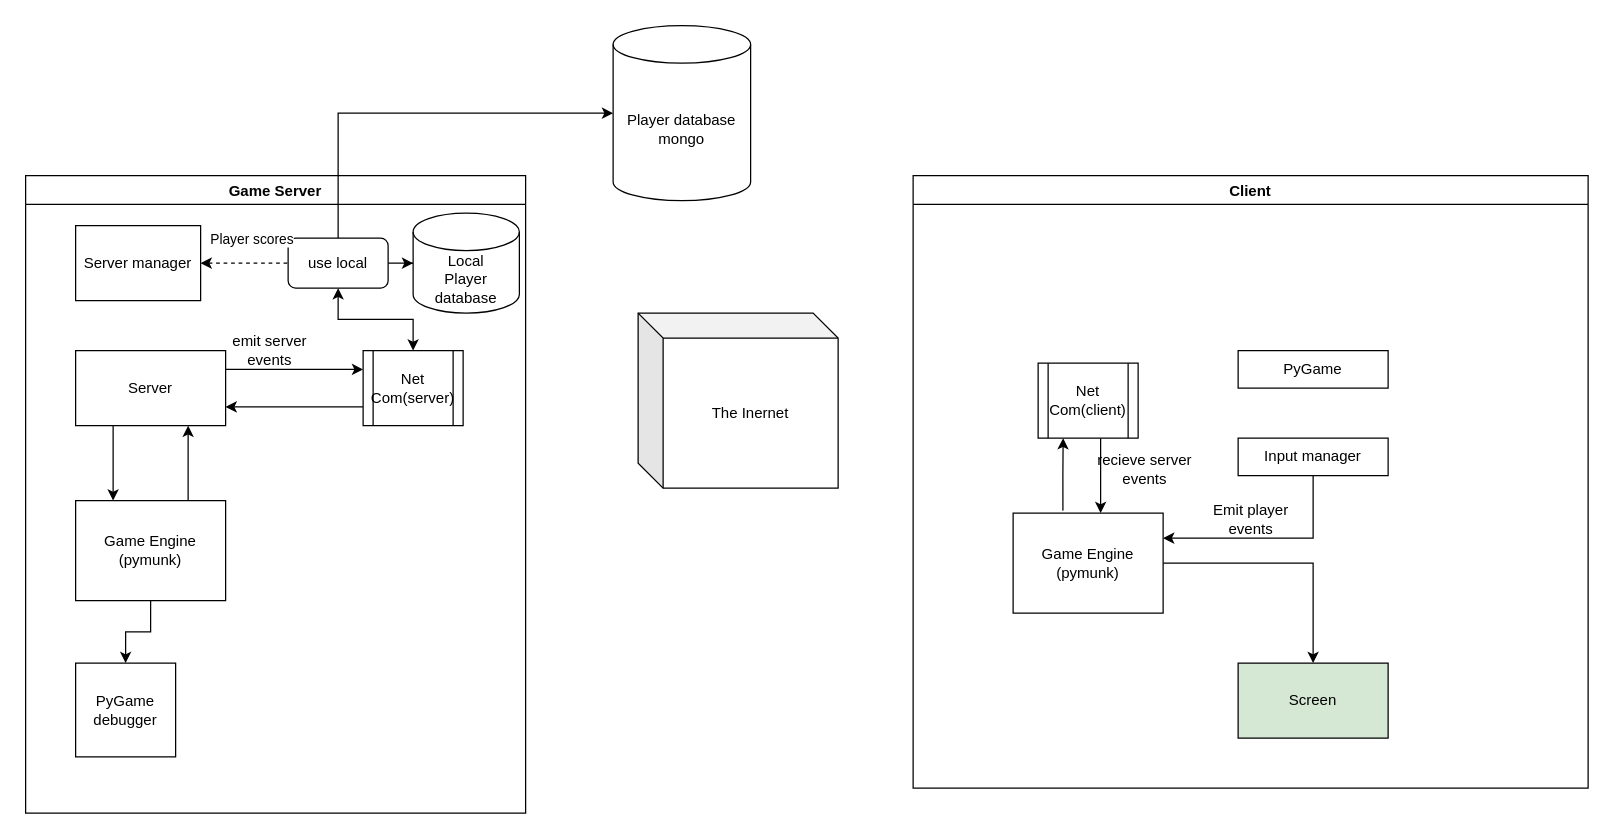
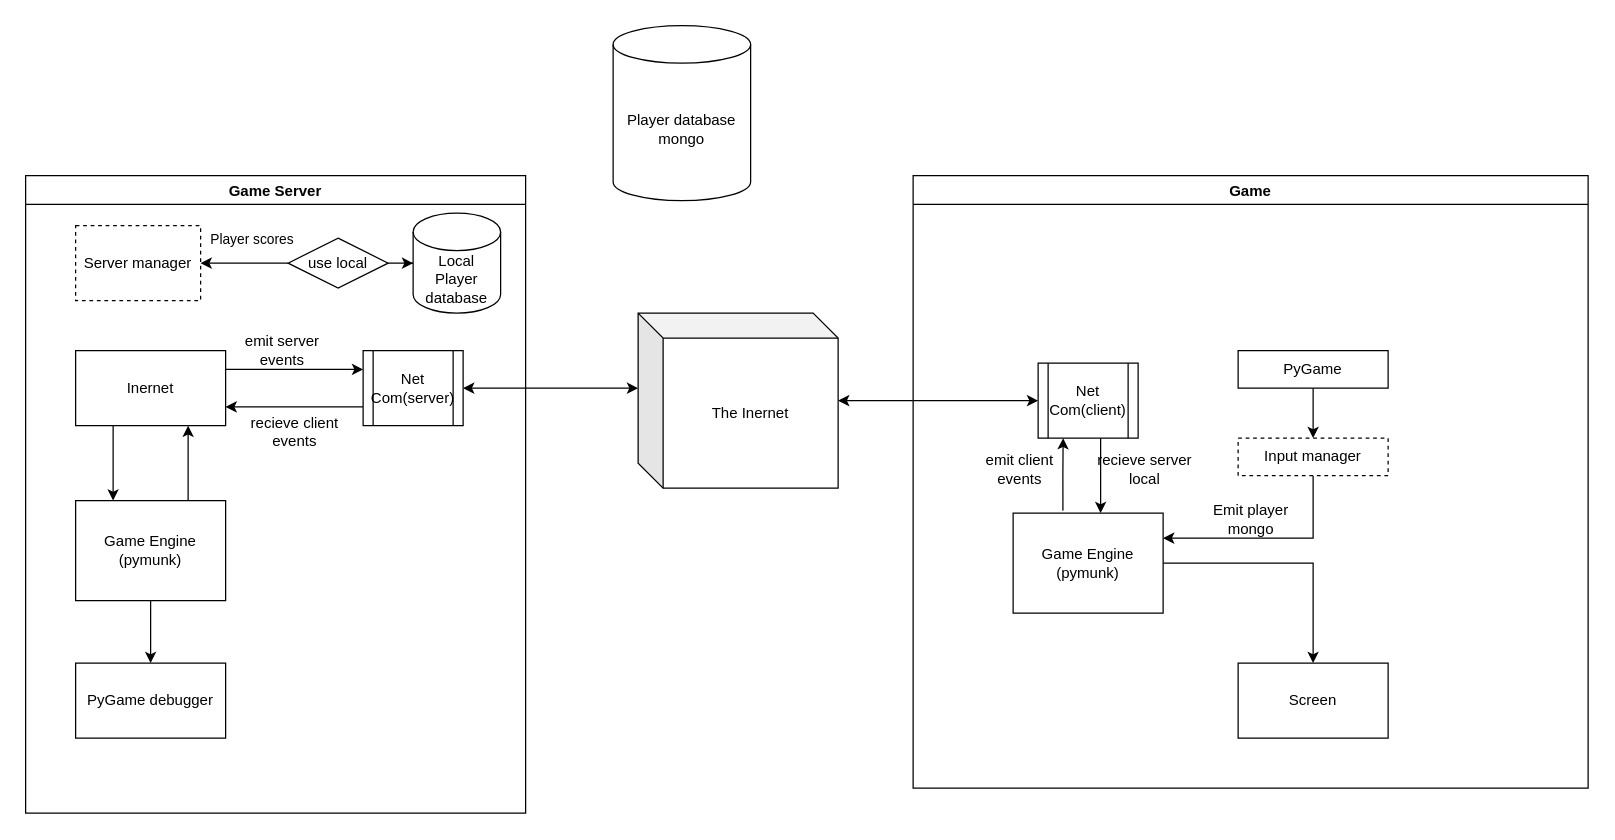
  <mxCell id="0" />
  <mxCell id="1" parent="0" />
- <mxCell id="2" value="Client" style="swimlane;" parent="1" vertex="1"><mxGeometry x="730" y="140" width="540" height="490" as="geometry" /></mxCell>
+ <mxCell id="2" value="Game" style="swimlane;" parent="1" vertex="1"><mxGeometry x="730" y="140" width="540" height="490" as="geometry" /></mxCell>
  <mxCell id="3" style="edgeStyle=orthogonalEdgeStyle;rounded=0;orthogonalLoop=1;jettySize=auto;html=1;entryX=0.25;entryY=1;entryDx=0;entryDy=0;startArrow=none;startFill=0;exitX=0.332;exitY=-0.025;exitDx=0;exitDy=0;exitPerimeter=0;" parent="2" source="5" target="7" edge="1"><mxGeometry relative="1" as="geometry"><Array as="points" /></mxGeometry></mxCell>
  <mxCell id="4" style="edgeStyle=orthogonalEdgeStyle;rounded=0;orthogonalLoop=1;jettySize=auto;html=1;entryX=0.5;entryY=0;entryDx=0;entryDy=0;startArrow=none;startFill=0;" parent="2" source="5" target="15" edge="1"><mxGeometry relative="1" as="geometry" /></mxCell>
  <mxCell id="5" value="Game Engine&lt;br&gt;(pymunk)" style="rounded=0;whiteSpace=wrap;html=1;" parent="2" vertex="1"><mxGeometry x="80" y="270" width="120" height="80" as="geometry" /></mxCell>
  <mxCell id="6" style="edgeStyle=orthogonalEdgeStyle;rounded=0;orthogonalLoop=1;jettySize=auto;html=1;startArrow=none;startFill=0;" parent="2" source="7" edge="1"><mxGeometry relative="1" as="geometry"><mxPoint x="150" y="270" as="targetPoint" /><Array as="points"><mxPoint x="150" y="270" /></Array></mxGeometry></mxCell>
  <mxCell id="7" value="Net Com(client)" style="shape=process;whiteSpace=wrap;html=1;backgroundOutline=1;" parent="2" vertex="1"><mxGeometry x="100" y="150" width="80" height="60" as="geometry" /></mxCell>
- <mxCell id="8" value="recieve server&lt;br&gt;events" style="text;html=1;align=center;verticalAlign=middle;resizable=0;points=[];autosize=1;strokeColor=none;" parent="2" vertex="1"><mxGeometry x="140" y="220" width="90" height="30" as="geometry" /></mxCell>
+ <mxCell id="8" value="recieve server&lt;br&gt;local" style="text;html=1;align=center;verticalAlign=middle;resizable=0;points=[];autosize=1;strokeColor=none;" parent="2" vertex="1"><mxGeometry x="140" y="220" width="90" height="30" as="geometry" /></mxCell>
+ <mxCell id="9" value="emit client&lt;br&gt;events" style="text;html=1;align=center;verticalAlign=middle;resizable=0;points=[];autosize=1;strokeColor=none;" parent="2" vertex="1"><mxGeometry x="50" y="220" width="70" height="30" as="geometry" /></mxCell>
+ <mxCell id="10" style="edgeStyle=orthogonalEdgeStyle;rounded=0;orthogonalLoop=1;jettySize=auto;html=1;entryX=0.5;entryY=0;entryDx=0;entryDy=0;startArrow=none;startFill=0;" parent="2" source="11" target="13" edge="1"><mxGeometry relative="1" as="geometry" /></mxCell>
  <mxCell id="11" value="PyGame" style="rounded=0;whiteSpace=wrap;html=1;" parent="2" vertex="1"><mxGeometry x="260" y="140" width="120" height="30" as="geometry" /></mxCell>
  <mxCell id="12" style="edgeStyle=orthogonalEdgeStyle;rounded=0;orthogonalLoop=1;jettySize=auto;html=1;entryX=1;entryY=0.25;entryDx=0;entryDy=0;startArrow=none;startFill=0;" parent="2" source="13" target="5" edge="1"><mxGeometry relative="1" as="geometry"><Array as="points"><mxPoint x="320" y="290" /></Array></mxGeometry></mxCell>
- <mxCell id="13" value="Input manager" style="rounded=0;whiteSpace=wrap;html=1;" parent="2" vertex="1"><mxGeometry x="260" y="210" width="120" height="30" as="geometry" /></mxCell>
- <mxCell id="14" value="Emit player&lt;br&gt;events" style="text;html=1;align=center;verticalAlign=middle;resizable=0;points=[];autosize=1;strokeColor=none;" parent="2" vertex="1"><mxGeometry x="230" y="260" width="80" height="30" as="geometry" /></mxCell>
- <mxCell id="15" value="Screen" style="rounded=0;whiteSpace=wrap;html=1;fillColor=#d5e8d4;" parent="2" vertex="1"><mxGeometry x="260" y="390" width="120" height="60" as="geometry" /></mxCell>
+ <mxCell id="13" value="Input manager" style="rounded=0;whiteSpace=wrap;html=1;dashed=1;" parent="2" vertex="1"><mxGeometry x="260" y="210" width="120" height="30" as="geometry" /></mxCell>
+ <mxCell id="14" value="Emit player&lt;br&gt;mongo" style="text;html=1;align=center;verticalAlign=middle;resizable=0;points=[];autosize=1;strokeColor=none;" parent="2" vertex="1"><mxGeometry x="230" y="260" width="80" height="30" as="geometry" /></mxCell>
+ <mxCell id="15" value="Screen" style="rounded=0;whiteSpace=wrap;html=1;" parent="2" vertex="1"><mxGeometry x="260" y="390" width="120" height="60" as="geometry" /></mxCell>
  <mxCell id="16" value="Game Server" style="swimlane;" parent="1" vertex="1"><mxGeometry x="20" y="140" width="400" height="510" as="geometry" /></mxCell>
  <mxCell id="17" style="edgeStyle=orthogonalEdgeStyle;rounded=0;orthogonalLoop=1;jettySize=auto;html=1;" parent="16" source="19" target="24" edge="1"><mxGeometry relative="1" as="geometry"><Array as="points"><mxPoint x="130" y="250" /><mxPoint x="130" y="250" /></Array></mxGeometry></mxCell>
  <mxCell id="18" style="edgeStyle=orthogonalEdgeStyle;rounded=0;orthogonalLoop=1;jettySize=auto;html=1;entryX=0.5;entryY=0;entryDx=0;entryDy=0;startArrow=none;startFill=0;" parent="16" source="19" target="29" edge="1"><mxGeometry relative="1" as="geometry" /></mxCell>
  <mxCell id="19" value="Game Engine&lt;br&gt;(pymunk)" style="rounded=0;whiteSpace=wrap;html=1;" parent="16" vertex="1"><mxGeometry x="40" y="260" width="120" height="80" as="geometry" /></mxCell>
  <mxCell id="20" style="edgeStyle=orthogonalEdgeStyle;rounded=0;orthogonalLoop=1;jettySize=auto;html=1;entryX=1;entryY=0.75;entryDx=0;entryDy=0;startArrow=none;startFill=0;" parent="16" source="21" target="24" edge="1"><mxGeometry relative="1" as="geometry"><Array as="points"><mxPoint x="250" y="185" /><mxPoint x="250" y="185" /></Array></mxGeometry></mxCell>
  <mxCell id="21" value="Net Com(server)" style="shape=process;whiteSpace=wrap;html=1;backgroundOutline=1;" parent="16" vertex="1"><mxGeometry x="270" y="140" width="80" height="60" as="geometry" /></mxCell>
  <mxCell id="22" style="edgeStyle=orthogonalEdgeStyle;rounded=0;orthogonalLoop=1;jettySize=auto;html=1;entryX=0.25;entryY=0;entryDx=0;entryDy=0;" parent="16" source="24" target="19" edge="1"><mxGeometry relative="1" as="geometry"><Array as="points"><mxPoint x="70" y="220" /><mxPoint x="70" y="220" /></Array></mxGeometry></mxCell>
  <mxCell id="23" style="edgeStyle=orthogonalEdgeStyle;rounded=0;orthogonalLoop=1;jettySize=auto;html=1;entryX=0;entryY=0.25;entryDx=0;entryDy=0;startArrow=none;startFill=0;" parent="16" source="24" target="21" edge="1"><mxGeometry relative="1" as="geometry"><Array as="points"><mxPoint x="220" y="155" /><mxPoint x="220" y="155" /></Array></mxGeometry></mxCell>
- <mxCell id="24" value="Server" style="rounded=0;whiteSpace=wrap;html=1;" parent="16" vertex="1"><mxGeometry x="40" y="140" width="120" height="60" as="geometry" /></mxCell>
- <mxCell id="25" value="Server manager" style="rounded=0;whiteSpace=wrap;html=1;" parent="16" vertex="1"><mxGeometry x="40" y="40" width="100" height="60" as="geometry" /></mxCell>
- <mxCell id="26" value="Local&lt;br&gt;Player database" style="shape=cylinder3;whiteSpace=wrap;html=1;boundedLbl=1;backgroundOutline=1;size=15;" parent="16" vertex="1"><mxGeometry x="310" y="30" width="85" height="80" as="geometry" /></mxCell>
- <mxCell id="27" value="emit server&lt;br&gt;events" style="text;html=1;align=center;verticalAlign=middle;resizable=0;points=[];autosize=1;strokeColor=none;" parent="16" vertex="1"><mxGeometry x="160" y="125" width="70" height="30" as="geometry" /></mxCell>
- <mxCell id="29" value="PyGame debugger" style="rounded=0;whiteSpace=wrap;html=1;" parent="16" vertex="1"><mxGeometry x="40" y="390" width="80" height="75" as="geometry" /></mxCell>
+ <mxCell id="24" value="Inernet" style="rounded=0;whiteSpace=wrap;html=1;" parent="16" vertex="1"><mxGeometry x="40" y="140" width="120" height="60" as="geometry" /></mxCell>
+ <mxCell id="25" value="Server manager" style="rounded=0;whiteSpace=wrap;html=1;dashed=1;" parent="16" vertex="1"><mxGeometry x="40" y="40" width="100" height="60" as="geometry" /></mxCell>
+ <mxCell id="26" value="Local&lt;br&gt;Player database" style="shape=cylinder3;whiteSpace=wrap;html=1;boundedLbl=1;backgroundOutline=1;size=15;" parent="16" vertex="1"><mxGeometry x="310" y="30" width="70" height="80" as="geometry" /></mxCell>
+ <mxCell id="27" value="emit server&lt;br&gt;events" style="text;html=1;align=center;verticalAlign=middle;resizable=0;points=[];autosize=1;strokeColor=none;" parent="16" vertex="1"><mxGeometry x="170" y="125" width="70" height="30" as="geometry" /></mxCell>
+ <mxCell id="28" value="recieve client&lt;br&gt;events" style="text;html=1;align=center;verticalAlign=middle;resizable=0;points=[];autosize=1;strokeColor=none;" parent="16" vertex="1"><mxGeometry x="170" y="190" width="90" height="30" as="geometry" /></mxCell>
+ <mxCell id="29" value="PyGame debugger" style="rounded=0;whiteSpace=wrap;html=1;" parent="16" vertex="1"><mxGeometry x="40" y="390" width="120" height="60" as="geometry" /></mxCell>
  <mxCell id="30" value="Player database&lt;br&gt;mongo" style="shape=cylinder3;whiteSpace=wrap;html=1;boundedLbl=1;backgroundOutline=1;size=15;" parent="1" vertex="1"><mxGeometry x="490" y="20" width="110" height="140" as="geometry" /></mxCell>
  <mxCell id="31" style="edgeStyle=orthogonalEdgeStyle;rounded=0;orthogonalLoop=1;jettySize=auto;html=1;startArrow=none;startFill=1;entryX=0;entryY=0.5;entryDx=0;entryDy=0;entryPerimeter=0;" parent="1" source="33" target="26" edge="1"><mxGeometry relative="1" as="geometry"><Array as="points" /></mxGeometry></mxCell>
- <mxCell id="32" style="edgeStyle=orthogonalEdgeStyle;rounded=0;orthogonalLoop=1;jettySize=auto;html=1;entryX=0;entryY=0.5;entryDx=0;entryDy=0;entryPerimeter=0;startArrow=none;startFill=0;" parent="1" source="33" target="30" edge="1"><mxGeometry relative="1" as="geometry"><Array as="points"><mxPoint x="270" y="90" /></Array></mxGeometry></mxCell>
- <mxCell id="33" value="use local" style="whiteSpace=wrap;html=1;rounded=1;" parent="1" vertex="1"><mxGeometry x="230" y="190" width="80" height="40" as="geometry" /></mxCell>
- <mxCell id="34" value="" style="edgeStyle=orthogonalEdgeStyle;rounded=0;orthogonalLoop=1;jettySize=auto;html=1;startArrow=classic;startFill=1;endArrow=none;dashed=1;" parent="1" source="25" target="33" edge="1"><mxGeometry relative="1" as="geometry"><mxPoint x="180" y="210" as="sourcePoint" /><mxPoint x="490" y="90" as="targetPoint" /><Array as="points"><mxPoint x="270" y="210" /></Array></mxGeometry></mxCell>
+ <mxCell id="33" value="use local" style="rhombus;whiteSpace=wrap;html=1;" parent="1" vertex="1"><mxGeometry x="230" y="190" width="80" height="40" as="geometry" /></mxCell>
+ <mxCell id="34" value="" style="edgeStyle=orthogonalEdgeStyle;rounded=0;orthogonalLoop=1;jettySize=auto;html=1;startArrow=classic;startFill=1;endArrow=none;" parent="1" source="25" target="33" edge="1"><mxGeometry relative="1" as="geometry"><mxPoint x="180" y="210" as="sourcePoint" /><mxPoint x="490" y="90" as="targetPoint" /><Array as="points"><mxPoint x="270" y="210" /></Array></mxGeometry></mxCell>
  <mxCell id="35" value="Player scores" style="edgeLabel;html=1;align=center;verticalAlign=middle;resizable=0;points=[];" parent="34" vertex="1" connectable="0"><mxGeometry x="-0.462" y="1" relative="1" as="geometry"><mxPoint x="21" y="-19" as="offset" /></mxGeometry></mxCell>
+ <mxCell id="36" style="edgeStyle=orthogonalEdgeStyle;rounded=0;orthogonalLoop=1;jettySize=auto;html=1;entryX=0;entryY=0.5;entryDx=0;entryDy=0;startArrow=classic;startFill=1;" parent="1" source="37" target="7" edge="1"><mxGeometry relative="1" as="geometry" /></mxCell>
  <mxCell id="37" value="The Inernet" style="shape=cube;whiteSpace=wrap;html=1;boundedLbl=1;backgroundOutline=1;darkOpacity=0.05;darkOpacity2=0.1;" parent="1" vertex="1"><mxGeometry x="510" y="250" width="160" height="140" as="geometry" /></mxCell>
- <mxCell id="38" style="edgeStyle=orthogonalEdgeStyle;rounded=0;orthogonalLoop=1;jettySize=auto;html=1;startArrow=classic;startFill=1;" parent="1" source="21" target="33" edge="1"><mxGeometry relative="1" as="geometry" /></mxCell>
+ <mxCell id="38" style="edgeStyle=orthogonalEdgeStyle;rounded=0;orthogonalLoop=1;jettySize=auto;html=1;entryX=0;entryY=0;entryDx=0;entryDy=60;entryPerimeter=0;startArrow=classic;startFill=1;" parent="1" source="21" target="37" edge="1"><mxGeometry relative="1" as="geometry" /></mxCell>
